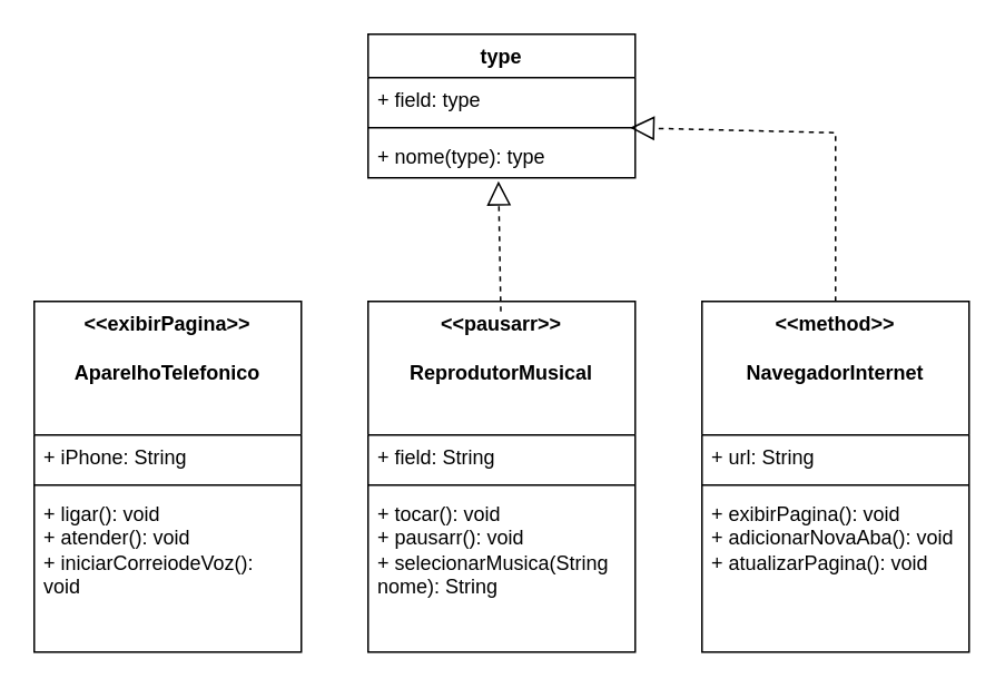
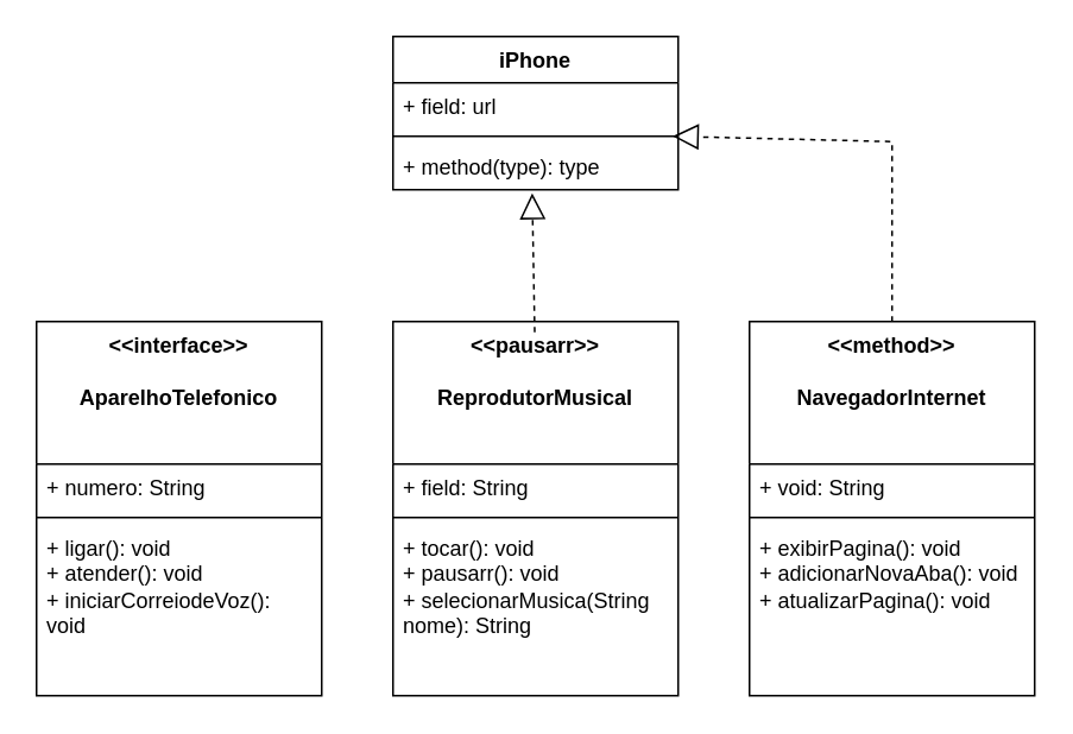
  <mxCell id="0" />
  <mxCell id="1" parent="0" />
- <mxCell id="2" value="&lt;div&gt;type&lt;/div&gt;&lt;div&gt;&lt;br&gt;&lt;/div&gt;" style="swimlane;fontStyle=1;align=center;verticalAlign=top;childLayout=stackLayout;horizontal=1;startSize=26;horizontalStack=0;resizeParent=1;resizeParentMax=0;resizeLast=0;collapsible=1;marginBottom=0;whiteSpace=wrap;html=1;" vertex="1" parent="1"><mxGeometry x="220" y="20" width="160" height="86" as="geometry" /></mxCell>
- <mxCell id="3" value="+ field: type" style="text;strokeColor=none;fillColor=none;align=left;verticalAlign=top;spacingLeft=4;spacingRight=4;overflow=hidden;rotatable=0;points=[[0,0.5],[1,0.5]];portConstraint=eastwest;whiteSpace=wrap;html=1;" vertex="1" parent="2"><mxGeometry y="26" width="160" height="26" as="geometry" /></mxCell>
+ <mxCell id="2" value="&lt;div&gt;iPhone&lt;/div&gt;&lt;div&gt;&lt;br&gt;&lt;/div&gt;" style="swimlane;fontStyle=1;align=center;verticalAlign=top;childLayout=stackLayout;horizontal=1;startSize=26;horizontalStack=0;resizeParent=1;resizeParentMax=0;resizeLast=0;collapsible=1;marginBottom=0;whiteSpace=wrap;html=1;" vertex="1" parent="1"><mxGeometry x="220" y="20" width="160" height="86" as="geometry" /></mxCell>
+ <mxCell id="3" value="+ field: url" style="text;strokeColor=none;fillColor=none;align=left;verticalAlign=top;spacingLeft=4;spacingRight=4;overflow=hidden;rotatable=0;points=[[0,0.5],[1,0.5]];portConstraint=eastwest;whiteSpace=wrap;html=1;" vertex="1" parent="2"><mxGeometry y="26" width="160" height="26" as="geometry" /></mxCell>
  <mxCell id="4" value="" style="line;strokeWidth=1;fillColor=none;align=left;verticalAlign=middle;spacingTop=-1;spacingLeft=3;spacingRight=3;rotatable=0;labelPosition=right;points=[];portConstraint=eastwest;strokeColor=inherit;" vertex="1" parent="2"><mxGeometry y="52" width="160" height="8" as="geometry" /></mxCell>
- <mxCell id="5" value="+ nome(type): type" style="text;strokeColor=none;fillColor=none;align=left;verticalAlign=top;spacingLeft=4;spacingRight=4;overflow=hidden;rotatable=0;points=[[0,0.5],[1,0.5]];portConstraint=eastwest;whiteSpace=wrap;html=1;" vertex="1" parent="2"><mxGeometry y="60" width="160" height="26" as="geometry" /></mxCell>
- <mxCell id="6" value="&lt;div&gt;&amp;lt;&amp;lt;exibirPagina&amp;gt;&amp;gt;&lt;/div&gt;&lt;div&gt;&lt;br&gt;&lt;/div&gt;AparelhoTelefonico" style="swimlane;fontStyle=1;align=center;verticalAlign=top;childLayout=stackLayout;horizontal=1;startSize=80;horizontalStack=0;resizeParent=1;resizeParentMax=0;resizeLast=0;collapsible=1;marginBottom=0;whiteSpace=wrap;html=1;" vertex="1" parent="1"><mxGeometry x="20" y="180" width="160" height="210" as="geometry" /></mxCell>
- <mxCell id="7" value="+ iPhone: String" style="text;strokeColor=none;fillColor=none;align=left;verticalAlign=top;spacingLeft=4;spacingRight=4;overflow=hidden;rotatable=0;points=[[0,0.5],[1,0.5]];portConstraint=eastwest;whiteSpace=wrap;html=1;" vertex="1" parent="6"><mxGeometry y="80" width="160" height="26" as="geometry" /></mxCell>
+ <mxCell id="5" value="+ method(type): type" style="text;strokeColor=none;fillColor=none;align=left;verticalAlign=top;spacingLeft=4;spacingRight=4;overflow=hidden;rotatable=0;points=[[0,0.5],[1,0.5]];portConstraint=eastwest;whiteSpace=wrap;html=1;" vertex="1" parent="2"><mxGeometry y="60" width="160" height="26" as="geometry" /></mxCell>
+ <mxCell id="6" value="&lt;div&gt;&amp;lt;&amp;lt;interface&amp;gt;&amp;gt;&lt;/div&gt;&lt;div&gt;&lt;br&gt;&lt;/div&gt;AparelhoTelefonico" style="swimlane;fontStyle=1;align=center;verticalAlign=top;childLayout=stackLayout;horizontal=1;startSize=80;horizontalStack=0;resizeParent=1;resizeParentMax=0;resizeLast=0;collapsible=1;marginBottom=0;whiteSpace=wrap;html=1;" vertex="1" parent="1"><mxGeometry x="20" y="180" width="160" height="210" as="geometry" /></mxCell>
+ <mxCell id="7" value="+ numero: String" style="text;strokeColor=none;fillColor=none;align=left;verticalAlign=top;spacingLeft=4;spacingRight=4;overflow=hidden;rotatable=0;points=[[0,0.5],[1,0.5]];portConstraint=eastwest;whiteSpace=wrap;html=1;" vertex="1" parent="6"><mxGeometry y="80" width="160" height="26" as="geometry" /></mxCell>
  <mxCell id="8" value="" style="line;strokeWidth=1;fillColor=none;align=left;verticalAlign=middle;spacingTop=-1;spacingLeft=3;spacingRight=3;rotatable=0;labelPosition=right;points=[];portConstraint=eastwest;strokeColor=inherit;" vertex="1" parent="6"><mxGeometry y="106" width="160" height="8" as="geometry" /></mxCell>
  <mxCell id="9" value="&lt;div&gt;+ ligar(): void&lt;/div&gt;&lt;div&gt;+ atender(): void&lt;/div&gt;&lt;div&gt;+ iniciarCorreiodeVoz(): void&lt;br&gt;&lt;/div&gt;" style="text;strokeColor=none;fillColor=none;align=left;verticalAlign=top;spacingLeft=4;spacingRight=4;overflow=hidden;rotatable=0;points=[[0,0.5],[1,0.5]];portConstraint=eastwest;whiteSpace=wrap;html=1;" vertex="1" parent="6"><mxGeometry y="114" width="160" height="96" as="geometry" /></mxCell>
  <mxCell id="10" value="&lt;div&gt;&amp;lt;&amp;lt;pausarr&amp;gt;&amp;gt;&lt;/div&gt;&lt;div&gt;&lt;br&gt;&lt;/div&gt;ReprodutorMusical" style="swimlane;fontStyle=1;align=center;verticalAlign=top;childLayout=stackLayout;horizontal=1;startSize=80;horizontalStack=0;resizeParent=1;resizeParentMax=0;resizeLast=0;collapsible=1;marginBottom=0;whiteSpace=wrap;html=1;" vertex="1" parent="1"><mxGeometry x="220" y="180" width="160" height="210" as="geometry" /></mxCell>
  <mxCell id="11" value="+ field: String" style="text;strokeColor=none;fillColor=none;align=left;verticalAlign=top;spacingLeft=4;spacingRight=4;overflow=hidden;rotatable=0;points=[[0,0.5],[1,0.5]];portConstraint=eastwest;whiteSpace=wrap;html=1;" vertex="1" parent="10"><mxGeometry y="80" width="160" height="26" as="geometry" /></mxCell>
  <mxCell id="12" value="" style="line;strokeWidth=1;fillColor=none;align=left;verticalAlign=middle;spacingTop=-1;spacingLeft=3;spacingRight=3;rotatable=0;labelPosition=right;points=[];portConstraint=eastwest;strokeColor=inherit;" vertex="1" parent="10"><mxGeometry y="106" width="160" height="8" as="geometry" /></mxCell>
  <mxCell id="13" value="&lt;div&gt;+ tocar(): void&lt;/div&gt;&lt;div&gt;+ pausarr(): void&lt;/div&gt;&lt;div&gt;+ selecionarMusica(String nome): String&lt;br&gt;&lt;/div&gt;" style="text;strokeColor=none;fillColor=none;align=left;verticalAlign=top;spacingLeft=4;spacingRight=4;overflow=hidden;rotatable=0;points=[[0,0.5],[1,0.5]];portConstraint=eastwest;whiteSpace=wrap;html=1;" vertex="1" parent="10"><mxGeometry y="114" width="160" height="96" as="geometry" /></mxCell>
  <mxCell id="14" value="&lt;div&gt;&amp;lt;&amp;lt;method&amp;gt;&amp;gt;&lt;/div&gt;&lt;div&gt;&lt;br&gt;&lt;/div&gt;NavegadorInternet" style="swimlane;fontStyle=1;align=center;verticalAlign=top;childLayout=stackLayout;horizontal=1;startSize=80;horizontalStack=0;resizeParent=1;resizeParentMax=0;resizeLast=0;collapsible=1;marginBottom=0;whiteSpace=wrap;html=1;" vertex="1" parent="1"><mxGeometry x="420" y="180" width="160" height="210" as="geometry" /></mxCell>
- <mxCell id="15" value="+ url: String" style="text;strokeColor=none;fillColor=none;align=left;verticalAlign=top;spacingLeft=4;spacingRight=4;overflow=hidden;rotatable=0;points=[[0,0.5],[1,0.5]];portConstraint=eastwest;whiteSpace=wrap;html=1;" vertex="1" parent="14"><mxGeometry y="80" width="160" height="26" as="geometry" /></mxCell>
+ <mxCell id="15" value="+ void: String" style="text;strokeColor=none;fillColor=none;align=left;verticalAlign=top;spacingLeft=4;spacingRight=4;overflow=hidden;rotatable=0;points=[[0,0.5],[1,0.5]];portConstraint=eastwest;whiteSpace=wrap;html=1;" vertex="1" parent="14"><mxGeometry y="80" width="160" height="26" as="geometry" /></mxCell>
  <mxCell id="16" value="" style="line;strokeWidth=1;fillColor=none;align=left;verticalAlign=middle;spacingTop=-1;spacingLeft=3;spacingRight=3;rotatable=0;labelPosition=right;points=[];portConstraint=eastwest;strokeColor=inherit;" vertex="1" parent="14"><mxGeometry y="106" width="160" height="8" as="geometry" /></mxCell>
  <mxCell id="17" value="&lt;div&gt;+ exibirPagina(): void&lt;/div&gt;&lt;div&gt;+ adicionarNovaAba(): void&lt;/div&gt;&lt;div&gt;+ atualizarPagina(): void&lt;br&gt;&lt;/div&gt;" style="text;strokeColor=none;fillColor=none;align=left;verticalAlign=top;spacingLeft=4;spacingRight=4;overflow=hidden;rotatable=0;points=[[0,0.5],[1,0.5]];portConstraint=eastwest;whiteSpace=wrap;html=1;" vertex="1" parent="14"><mxGeometry y="114" width="160" height="96" as="geometry" /></mxCell>
  <mxCell id="18" value="" style="endArrow=block;dashed=1;endFill=0;endSize=12;html=1;rounded=0;entryX=0.981;entryY=1.154;entryDx=0;entryDy=0;entryPerimeter=0;exitX=0.5;exitY=0;exitDx=0;exitDy=0;" edge="1" parent="1" target="3"><mxGeometry width="160" relative="1" as="geometry"><mxPoint x="500" y="180" as="sourcePoint" /><mxPoint x="616" y="79" as="targetPoint" /><Array as="points"><mxPoint x="500" y="79" /></Array></mxGeometry></mxCell>
  <mxCell id="19" value="" style="endArrow=block;dashed=1;endFill=0;endSize=12;html=1;rounded=0;entryX=0.488;entryY=1.077;entryDx=0;entryDy=0;entryPerimeter=0;" edge="1" parent="1" target="5"><mxGeometry width="160" relative="1" as="geometry"><mxPoint x="299.5" y="186" as="sourcePoint" /><mxPoint x="300" y="120" as="targetPoint" /><Array as="points" /></mxGeometry></mxCell>
